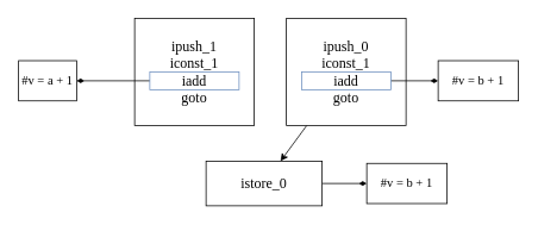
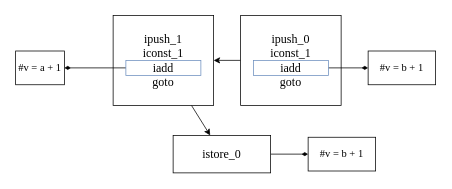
  <mxCell id="0" />
  <mxCell id="1" parent="0" />
+ <mxCell id="2" style="edgeStyle=none;html=1;" edge="1" parent="1" source="3" target="7"><mxGeometry relative="1" as="geometry"><mxPoint x="217" y="180" as="targetPoint" /></mxGeometry></mxCell>
  <mxCell id="3" value="&lt;font size=&quot;3&quot;&gt;&lt;font face=&quot;Lucida Console&quot;&gt;ipush_1&lt;br&gt;iconst_1&lt;br&gt;iadd&lt;br&gt;goto&lt;/font&gt;&lt;br&gt;&lt;/font&gt;" style="rounded=0;whiteSpace=wrap;html=1;" vertex="1" parent="1"><mxGeometry x="150" y="20" width="134" height="120" as="geometry" /></mxCell>
  <mxCell id="4" value="" style="endArrow=none;html=1;rounded=0;fontFamily=Courier New;fontSize=14;" edge="1" parent="1" target="3"><mxGeometry width="50" height="50" relative="1" as="geometry"><mxPoint x="230" y="20" as="sourcePoint" /><mxPoint x="280" y="-30" as="targetPoint" /></mxGeometry></mxCell>
  <mxCell id="5" value="&lt;font style=&quot;font-size: 14px&quot;&gt;#v = a + 1&lt;/font&gt;" style="rounded=0;whiteSpace=wrap;html=1;fontFamily=Lucida Console;" vertex="1" parent="1"><mxGeometry x="20" y="67.5" width="65" height="45" as="geometry" /></mxCell>
  <mxCell id="6" style="edgeStyle=none;html=1;entryX=0;entryY=0.5;entryDx=0;entryDy=0;fontFamily=Lucida Console;endArrow=diamondThin;endFill=1;" edge="1" parent="1" source="7" target="16"><mxGeometry relative="1" as="geometry" /></mxCell>
  <mxCell id="7" value="&lt;font size=&quot;3&quot;&gt;&lt;font face=&quot;Lucida Console&quot;&gt;istore_0&lt;/font&gt;&lt;br&gt;&lt;/font&gt;" style="rounded=0;whiteSpace=wrap;html=1;" vertex="1" parent="1"><mxGeometry x="230" y="180" width="130" height="50" as="geometry" /></mxCell>
  <mxCell id="8" value="" style="endArrow=none;html=1;rounded=0;fontFamily=Courier New;fontSize=14;" edge="1" parent="1" target="7"><mxGeometry width="50" height="50" relative="1" as="geometry"><mxPoint x="231" y="180" as="sourcePoint" /><mxPoint x="281" y="130" as="targetPoint" /></mxGeometry></mxCell>
- <mxCell id="9" style="edgeStyle=none;html=1;fontFamily=Lucida Console;" edge="1" parent="1" source="10" target="7"><mxGeometry relative="1" as="geometry" /></mxCell>
+ <mxCell id="9" style="edgeStyle=none;html=1;fontFamily=Lucida Console;" edge="1" parent="1" source="10" target="3"><mxGeometry relative="1" as="geometry" /></mxCell>
  <mxCell id="10" value="&lt;font size=&quot;3&quot;&gt;&lt;font face=&quot;Lucida Console&quot;&gt;ipush_0&lt;br&gt;iconst_1&lt;br&gt;iadd&lt;br&gt;goto&lt;/font&gt;&lt;br&gt;&lt;/font&gt;" style="rounded=0;whiteSpace=wrap;html=1;" vertex="1" parent="1"><mxGeometry x="320" y="20" width="134" height="120" as="geometry" /></mxCell>
  <mxCell id="11" style="edgeStyle=none;html=1;fontFamily=Lucida Console;endArrow=diamondThin;endFill=1;" edge="1" parent="1" source="12" target="5"><mxGeometry relative="1" as="geometry" /></mxCell>
  <mxCell id="12" value="" style="rounded=0;whiteSpace=wrap;html=1;fontFamily=Lucida Console;fontSize=18;fillColor=none;strokeColor=#6c8ebf;" vertex="1" parent="1"><mxGeometry x="167" y="80" width="100" height="20" as="geometry" /></mxCell>
  <mxCell id="13" value="&lt;font style=&quot;font-size: 14px&quot;&gt;#v = b + 1&lt;/font&gt;" style="rounded=0;whiteSpace=wrap;html=1;fontFamily=Lucida Console;" vertex="1" parent="1"><mxGeometry x="490" y="67.5" width="90" height="45" as="geometry" /></mxCell>
  <mxCell id="14" style="edgeStyle=none;html=1;entryX=0;entryY=0.5;entryDx=0;entryDy=0;fontFamily=Lucida Console;endArrow=diamondThin;endFill=1;" edge="1" parent="1" source="15" target="13"><mxGeometry relative="1" as="geometry" /></mxCell>
  <mxCell id="15" value="" style="rounded=0;whiteSpace=wrap;html=1;fontFamily=Lucida Console;fontSize=18;fillColor=none;strokeColor=#6c8ebf;" vertex="1" parent="1"><mxGeometry x="337" y="80" width="100" height="20" as="geometry" /></mxCell>
  <mxCell id="16" value="&lt;font style=&quot;font-size: 14px&quot;&gt;#v = b + 1&lt;/font&gt;" style="rounded=0;whiteSpace=wrap;html=1;fontFamily=Lucida Console;" vertex="1" parent="1"><mxGeometry x="410" y="182.5" width="90" height="45" as="geometry" /></mxCell>
